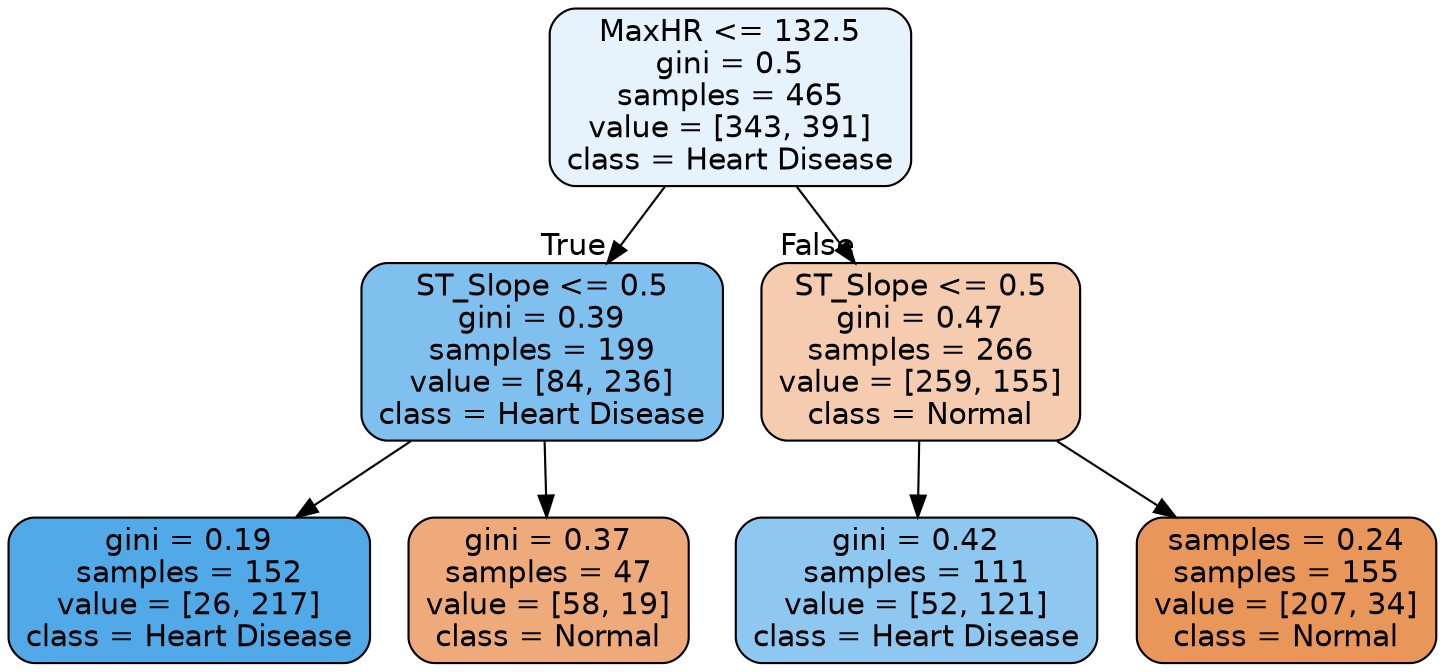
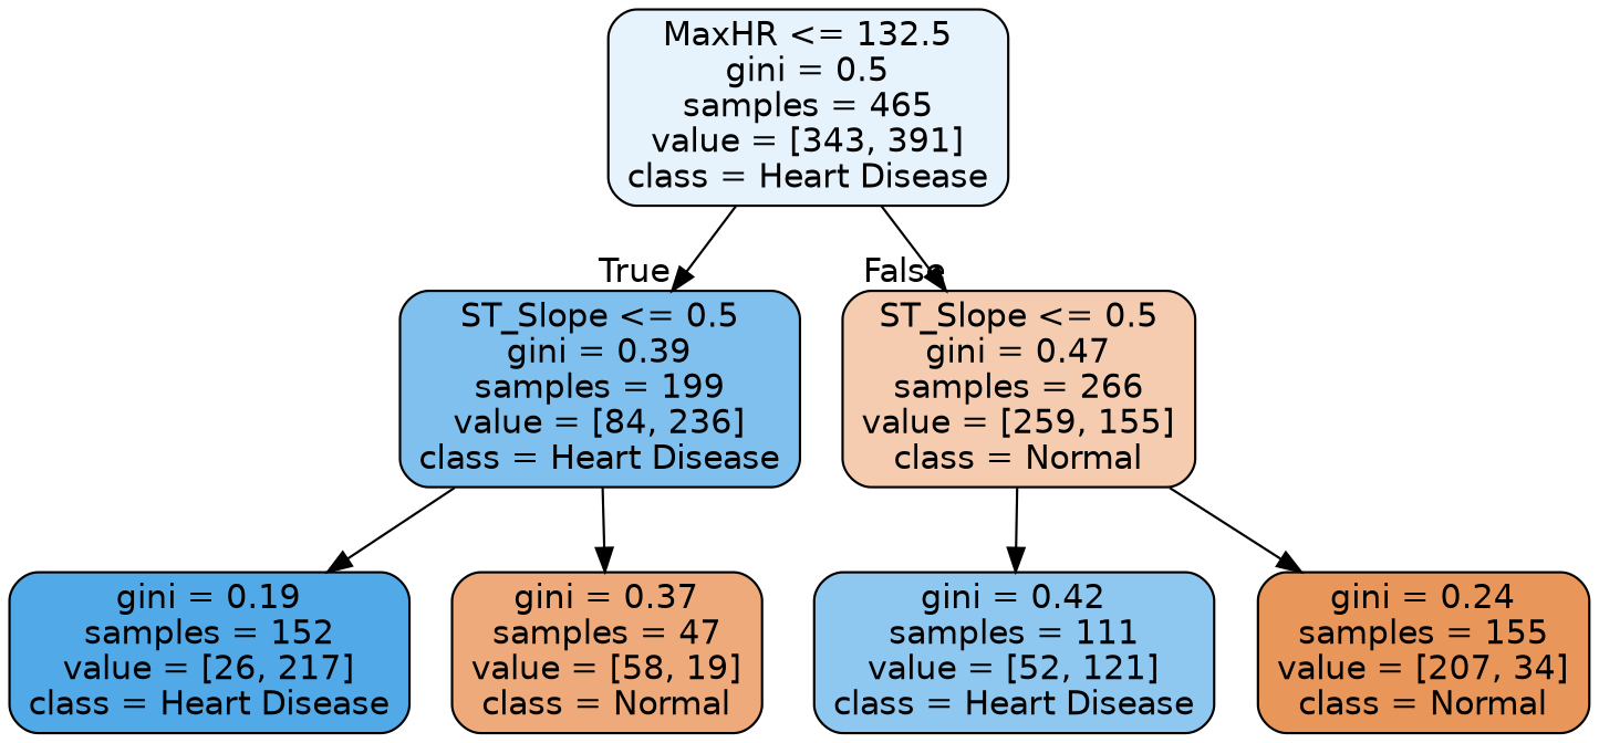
  digraph {
    node [color=black fontname=helvetica shape=box style="filled, rounded"]
    edge [fontname=helvetica]
    n1 [fillcolor="#e7f3fc" label="MaxHR <= 132.5\ngini = 0.5\nsamples = 465\nvalue = [343, 391]\nclass = Heart Disease"]
    n2 [fillcolor="#7fc0ee" label="ST_Slope <= 0.5\ngini = 0.39\nsamples = 199\nvalue = [84, 236]\nclass = Heart Disease"]
    n3 [fillcolor="#f5ccaf" label="ST_Slope <= 0.5\ngini = 0.47\nsamples = 266\nvalue = [259, 155]\nclass = Normal"]
    n4 [fillcolor="#51a9e8" label="gini = 0.19\nsamples = 152\nvalue = [26, 217]\nclass = Heart Disease"]
    n5 [fillcolor="#eeaa7a" label="gini = 0.37\nsamples = 47\nvalue = [58, 19]\nclass = Normal"]
    n6 [fillcolor="#8ec7f0" label="gini = 0.42\nsamples = 111\nvalue = [52, 121]\nclass = Heart Disease"]
-   n7 [fillcolor="#e9965a" label="samples = 0.24\nsamples = 155\nvalue = [207, 34]\nclass = Normal"]
+   n7 [fillcolor="#e9965a" label="gini = 0.24\nsamples = 155\nvalue = [207, 34]\nclass = Normal"]
    n1 -> n2 [headlabel=True labelangle=45 labeldistance=2.5]
    n1 -> n3 [headlabel=False labelangle=-45 labeldistance=2.5]
    n2 -> n4
    n2 -> n5
    n3 -> n6
    n3 -> n7
  }
